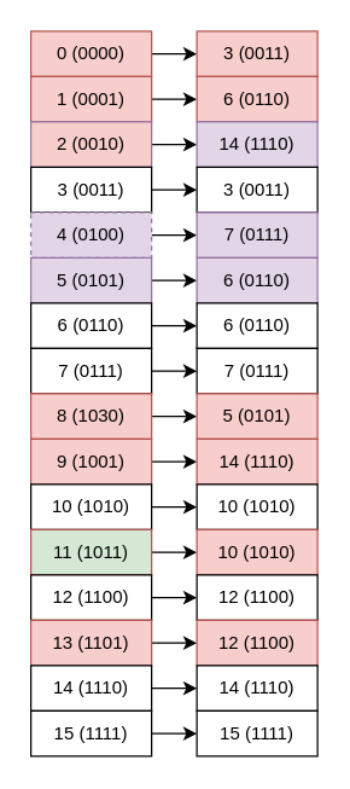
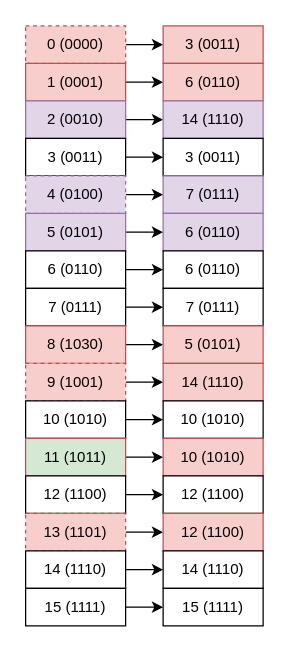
  <mxCell id="0" />
  <mxCell id="1" parent="0" />
  <mxCell id="2" value="" style="edgeStyle=orthogonalEdgeStyle;rounded=0;orthogonalLoop=1;jettySize=auto;html=1;" edge="1" parent="1" source="3" target="4"><mxGeometry relative="1" as="geometry" /></mxCell>
- <mxCell id="3" value="0 (0000)" style="rounded=0;whiteSpace=wrap;html=1;fillColor=#f8cecc;strokeColor=#b85450;" vertex="1" parent="1"><mxGeometry x="20" y="20" width="80" height="30" as="geometry" /></mxCell>
+ <mxCell id="3" value="0 (0000)" style="rounded=0;whiteSpace=wrap;html=1;fillColor=#f8cecc;strokeColor=#b85450;dashed=1;" vertex="1" parent="1"><mxGeometry x="20" y="20" width="80" height="30" as="geometry" /></mxCell>
  <mxCell id="4" value="3 (0011)" style="rounded=0;whiteSpace=wrap;html=1;fillColor=#f8cecc;strokeColor=#b85450;" vertex="1" parent="1"><mxGeometry x="130" y="20" width="80" height="30" as="geometry" /></mxCell>
  <mxCell id="5" value="" style="edgeStyle=orthogonalEdgeStyle;rounded=0;orthogonalLoop=1;jettySize=auto;html=1;" edge="1" parent="1" source="6" target="7"><mxGeometry relative="1" as="geometry" /></mxCell>
  <mxCell id="6" value="1 (0001)" style="rounded=0;whiteSpace=wrap;html=1;fillColor=#f8cecc;strokeColor=#b85450;" vertex="1" parent="1"><mxGeometry x="20" y="50" width="80" height="30" as="geometry" /></mxCell>
  <mxCell id="7" value="6 (0110)" style="rounded=0;whiteSpace=wrap;html=1;fillColor=#f8cecc;strokeColor=#b85450;" vertex="1" parent="1"><mxGeometry x="130" y="50" width="80" height="30" as="geometry" /></mxCell>
  <mxCell id="8" value="" style="edgeStyle=orthogonalEdgeStyle;rounded=0;orthogonalLoop=1;jettySize=auto;html=1;" edge="1" parent="1" source="9" target="10"><mxGeometry relative="1" as="geometry" /></mxCell>
- <mxCell id="9" value="2 (0010)" style="rounded=0;whiteSpace=wrap;html=1;fillColor=#f8cecc;strokeColor=#9673a6;" vertex="1" parent="1"><mxGeometry x="20" y="80" width="80" height="30" as="geometry" /></mxCell>
+ <mxCell id="9" value="2 (0010)" style="rounded=0;whiteSpace=wrap;html=1;fillColor=#e1d5e7;strokeColor=#9673a6;" vertex="1" parent="1"><mxGeometry x="20" y="80" width="80" height="30" as="geometry" /></mxCell>
  <mxCell id="10" value="14 (1110)" style="rounded=0;whiteSpace=wrap;html=1;fillColor=#e1d5e7;strokeColor=#9673a6;" vertex="1" parent="1"><mxGeometry x="130" y="80" width="80" height="30" as="geometry" /></mxCell>
  <mxCell id="11" value="" style="edgeStyle=orthogonalEdgeStyle;rounded=0;orthogonalLoop=1;jettySize=auto;html=1;" edge="1" parent="1" source="12" target="13"><mxGeometry relative="1" as="geometry" /></mxCell>
  <mxCell id="12" value="3 (0011)" style="rounded=0;whiteSpace=wrap;html=1;" vertex="1" parent="1"><mxGeometry x="20" y="110" width="80" height="30" as="geometry" /></mxCell>
  <mxCell id="13" value="3 (0011)" style="rounded=0;whiteSpace=wrap;html=1;" vertex="1" parent="1"><mxGeometry x="130" y="110" width="80" height="30" as="geometry" /></mxCell>
  <mxCell id="14" value="" style="edgeStyle=orthogonalEdgeStyle;rounded=0;orthogonalLoop=1;jettySize=auto;html=1;" edge="1" parent="1" source="15" target="16"><mxGeometry relative="1" as="geometry" /></mxCell>
  <mxCell id="15" value="4 (0100)" style="rounded=0;whiteSpace=wrap;html=1;fillColor=#e1d5e7;strokeColor=#9673a6;dashed=1;" vertex="1" parent="1"><mxGeometry x="20" y="140" width="80" height="30" as="geometry" /></mxCell>
  <mxCell id="16" value="&lt;div&gt;7 (0111)&lt;/div&gt;" style="rounded=0;whiteSpace=wrap;html=1;fillColor=#e1d5e7;strokeColor=#9673a6;" vertex="1" parent="1"><mxGeometry x="130" y="140" width="80" height="30" as="geometry" /></mxCell>
  <mxCell id="17" value="" style="edgeStyle=orthogonalEdgeStyle;rounded=0;orthogonalLoop=1;jettySize=auto;html=1;" edge="1" parent="1" source="18" target="19"><mxGeometry relative="1" as="geometry" /></mxCell>
  <mxCell id="18" value="5 (0101)" style="rounded=0;whiteSpace=wrap;html=1;fillColor=#e1d5e7;strokeColor=#9673a6;" vertex="1" parent="1"><mxGeometry x="20" y="170" width="80" height="30" as="geometry" /></mxCell>
  <mxCell id="19" value="6 (0110)" style="rounded=0;whiteSpace=wrap;html=1;fillColor=#e1d5e7;strokeColor=#9673a6;" vertex="1" parent="1"><mxGeometry x="130" y="170" width="80" height="30" as="geometry" /></mxCell>
  <mxCell id="20" value="" style="edgeStyle=orthogonalEdgeStyle;rounded=0;orthogonalLoop=1;jettySize=auto;html=1;" edge="1" parent="1" source="21" target="22"><mxGeometry relative="1" as="geometry" /></mxCell>
  <mxCell id="21" value="6 (0110)" style="rounded=0;whiteSpace=wrap;html=1;" vertex="1" parent="1"><mxGeometry x="20" y="200" width="80" height="30" as="geometry" /></mxCell>
  <mxCell id="22" value="6 (0110)" style="rounded=0;whiteSpace=wrap;html=1;" vertex="1" parent="1"><mxGeometry x="130" y="200" width="80" height="30" as="geometry" /></mxCell>
  <mxCell id="23" value="" style="edgeStyle=orthogonalEdgeStyle;rounded=0;orthogonalLoop=1;jettySize=auto;html=1;" edge="1" parent="1" source="24" target="25"><mxGeometry relative="1" as="geometry" /></mxCell>
  <mxCell id="24" value="7 (0111)" style="rounded=0;whiteSpace=wrap;html=1;" vertex="1" parent="1"><mxGeometry x="20" y="230" width="80" height="30" as="geometry" /></mxCell>
  <mxCell id="25" value="7 (0111)" style="rounded=0;whiteSpace=wrap;html=1;" vertex="1" parent="1"><mxGeometry x="130" y="230" width="80" height="30" as="geometry" /></mxCell>
  <mxCell id="26" value="" style="edgeStyle=orthogonalEdgeStyle;rounded=0;orthogonalLoop=1;jettySize=auto;html=1;" edge="1" parent="1" source="27" target="28"><mxGeometry relative="1" as="geometry" /></mxCell>
  <mxCell id="27" value="8 (1030)" style="rounded=0;whiteSpace=wrap;html=1;fillColor=#f8cecc;strokeColor=#b85450;" vertex="1" parent="1"><mxGeometry x="20" y="260" width="80" height="30" as="geometry" /></mxCell>
  <mxCell id="28" value="5 (0101)" style="rounded=0;whiteSpace=wrap;html=1;fillColor=#f8cecc;strokeColor=#b85450;" vertex="1" parent="1"><mxGeometry x="130" y="260" width="80" height="30" as="geometry" /></mxCell>
  <mxCell id="29" value="" style="edgeStyle=orthogonalEdgeStyle;rounded=0;orthogonalLoop=1;jettySize=auto;html=1;" edge="1" parent="1" source="30" target="31"><mxGeometry relative="1" as="geometry" /></mxCell>
- <mxCell id="30" value="9 (1001)" style="rounded=0;whiteSpace=wrap;html=1;fillColor=#f8cecc;strokeColor=#b85450;" vertex="1" parent="1"><mxGeometry x="20" y="290" width="80" height="30" as="geometry" /></mxCell>
+ <mxCell id="30" value="9 (1001)" style="rounded=0;whiteSpace=wrap;html=1;fillColor=#f8cecc;strokeColor=#b85450;dashed=1;" vertex="1" parent="1"><mxGeometry x="20" y="290" width="80" height="30" as="geometry" /></mxCell>
  <mxCell id="31" value="14 (1110)" style="rounded=0;whiteSpace=wrap;html=1;fillColor=#f8cecc;strokeColor=#b85450;" vertex="1" parent="1"><mxGeometry x="130" y="290" width="80" height="30" as="geometry" /></mxCell>
  <mxCell id="32" value="" style="edgeStyle=orthogonalEdgeStyle;rounded=0;orthogonalLoop=1;jettySize=auto;html=1;" edge="1" parent="1" source="33" target="34"><mxGeometry relative="1" as="geometry" /></mxCell>
  <mxCell id="33" value="10 (1010)" style="rounded=0;whiteSpace=wrap;html=1;" vertex="1" parent="1"><mxGeometry x="20" y="320" width="80" height="30" as="geometry" /></mxCell>
  <mxCell id="34" value="&lt;div&gt;10 (1010)&lt;/div&gt;" style="rounded=0;whiteSpace=wrap;html=1;" vertex="1" parent="1"><mxGeometry x="130" y="320" width="80" height="30" as="geometry" /></mxCell>
  <mxCell id="35" value="" style="edgeStyle=orthogonalEdgeStyle;rounded=0;orthogonalLoop=1;jettySize=auto;html=1;" edge="1" parent="1" source="36" target="37"><mxGeometry relative="1" as="geometry" /></mxCell>
  <mxCell id="36" value="11 (1011)" style="rounded=0;whiteSpace=wrap;html=1;fillColor=#d5e8d4;strokeColor=#b85450;" vertex="1" parent="1"><mxGeometry x="20" y="350" width="80" height="30" as="geometry" /></mxCell>
  <mxCell id="37" value="10 (1010)" style="rounded=0;whiteSpace=wrap;html=1;fillColor=#f8cecc;strokeColor=#b85450;" vertex="1" parent="1"><mxGeometry x="130" y="350" width="80" height="30" as="geometry" /></mxCell>
  <mxCell id="38" value="" style="edgeStyle=orthogonalEdgeStyle;rounded=0;orthogonalLoop=1;jettySize=auto;html=1;" edge="1" parent="1" source="39" target="40"><mxGeometry relative="1" as="geometry" /></mxCell>
  <mxCell id="39" value="12 (1100)" style="rounded=0;whiteSpace=wrap;html=1;" vertex="1" parent="1"><mxGeometry x="20" y="380" width="80" height="30" as="geometry" /></mxCell>
  <mxCell id="40" value="12 (1100)" style="rounded=0;whiteSpace=wrap;html=1;" vertex="1" parent="1"><mxGeometry x="130" y="380" width="80" height="30" as="geometry" /></mxCell>
  <mxCell id="41" value="" style="edgeStyle=orthogonalEdgeStyle;rounded=0;orthogonalLoop=1;jettySize=auto;html=1;" edge="1" parent="1" source="42" target="43"><mxGeometry relative="1" as="geometry" /></mxCell>
- <mxCell id="42" value="13 (1101)" style="rounded=0;whiteSpace=wrap;html=1;fillColor=#f8cecc;strokeColor=#b85450;" vertex="1" parent="1"><mxGeometry x="20" y="410" width="80" height="30" as="geometry" /></mxCell>
+ <mxCell id="42" value="13 (1101)" style="rounded=0;whiteSpace=wrap;html=1;fillColor=#f8cecc;strokeColor=#b85450;dashed=1;" vertex="1" parent="1"><mxGeometry x="20" y="410" width="80" height="30" as="geometry" /></mxCell>
  <mxCell id="43" value="12 (1100)" style="rounded=0;whiteSpace=wrap;html=1;fillColor=#f8cecc;strokeColor=#b85450;" vertex="1" parent="1"><mxGeometry x="130" y="410" width="80" height="30" as="geometry" /></mxCell>
  <mxCell id="44" value="" style="edgeStyle=orthogonalEdgeStyle;rounded=0;orthogonalLoop=1;jettySize=auto;html=1;" edge="1" parent="1" source="45" target="46"><mxGeometry relative="1" as="geometry" /></mxCell>
  <mxCell id="45" value="14 (1110)" style="rounded=0;whiteSpace=wrap;html=1;" vertex="1" parent="1"><mxGeometry x="20" y="440" width="80" height="30" as="geometry" /></mxCell>
  <mxCell id="46" value="14 (1110)" style="rounded=0;whiteSpace=wrap;html=1;" vertex="1" parent="1"><mxGeometry x="130" y="440" width="80" height="30" as="geometry" /></mxCell>
  <mxCell id="47" value="" style="edgeStyle=orthogonalEdgeStyle;rounded=0;orthogonalLoop=1;jettySize=auto;html=1;" edge="1" parent="1" source="48" target="49"><mxGeometry relative="1" as="geometry" /></mxCell>
  <mxCell id="48" value="15 (1111)" style="rounded=0;whiteSpace=wrap;html=1;" vertex="1" parent="1"><mxGeometry x="20" y="470" width="80" height="30" as="geometry" /></mxCell>
  <mxCell id="49" value="15 (1111)" style="rounded=0;whiteSpace=wrap;html=1;" vertex="1" parent="1"><mxGeometry x="130" y="470" width="80" height="30" as="geometry" /></mxCell>
